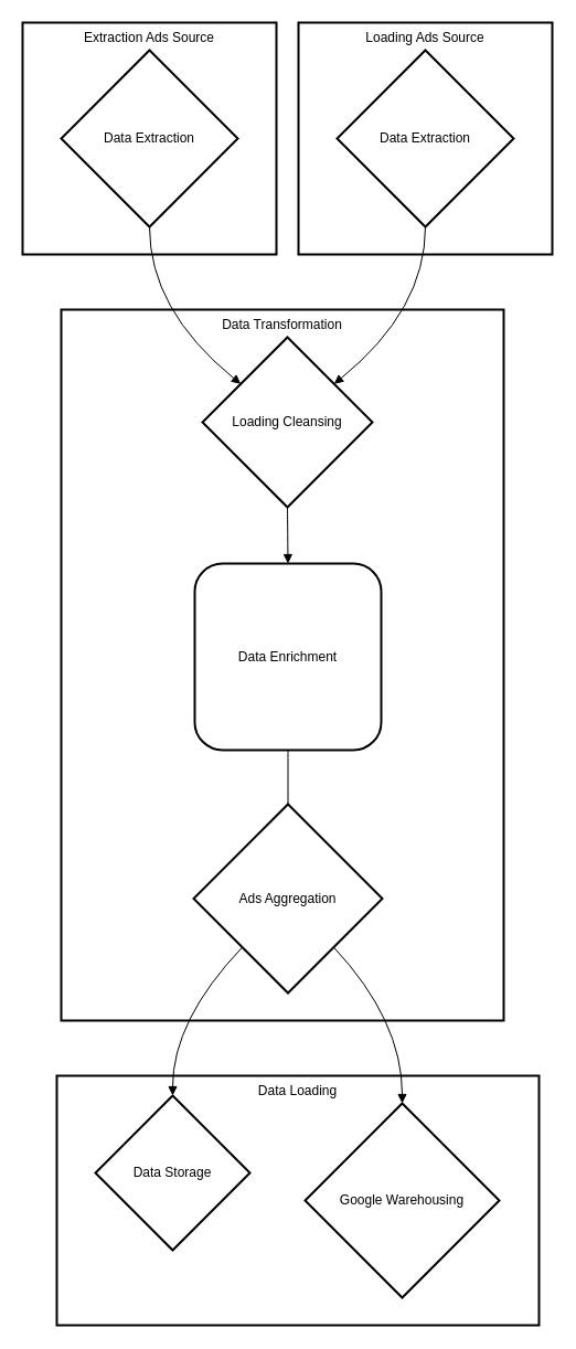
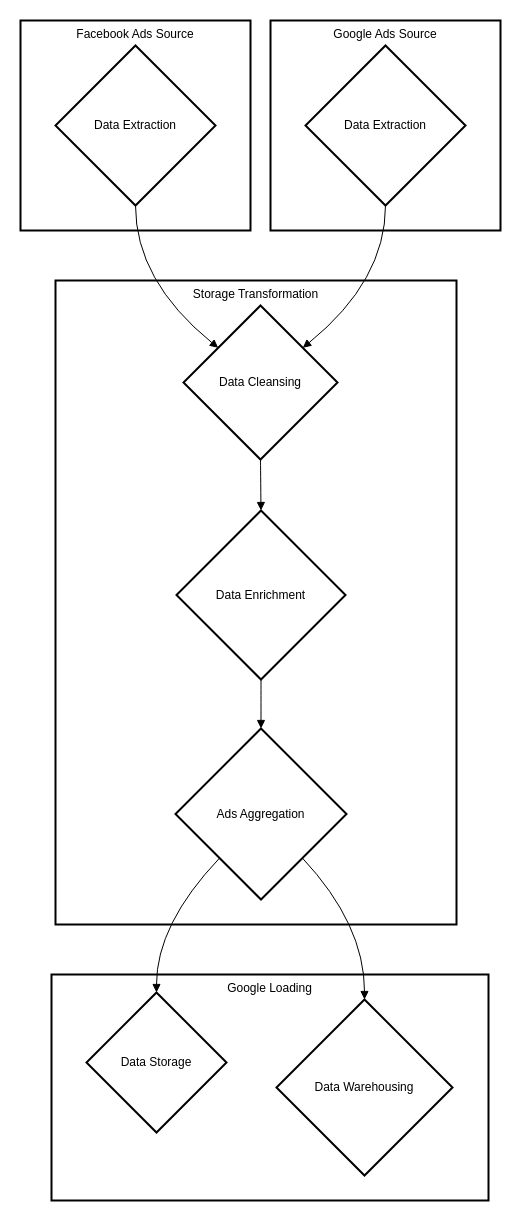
  <mxCell id="0" />
  <mxCell id="1" parent="0" />
- <mxCell id="2" value="Data Loading" style="whiteSpace=wrap;strokeWidth=2;verticalAlign=top;" vertex="1" parent="1"><mxGeometry x="51" y="974" width="437" height="226" as="geometry" /></mxCell>
+ <mxCell id="2" value="Google Loading" style="whiteSpace=wrap;strokeWidth=2;verticalAlign=top;" vertex="1" parent="1"><mxGeometry x="51" y="974" width="437" height="226" as="geometry" /></mxCell>
  <mxCell id="3" value="Data Storage" style="rhombus;strokeWidth=2;whiteSpace=wrap;" vertex="1" parent="1"><mxGeometry x="86" y="992" width="140" height="140" as="geometry" /></mxCell>
- <mxCell id="4" value="Google Warehousing" style="rhombus;strokeWidth=2;whiteSpace=wrap;" vertex="1" parent="1"><mxGeometry x="276" y="999" width="176" height="176" as="geometry" /></mxCell>
- <mxCell id="5" value="Data Transformation" style="whiteSpace=wrap;strokeWidth=2;verticalAlign=top;" vertex="1" parent="1"><mxGeometry x="55" y="280" width="401" height="644" as="geometry" /></mxCell>
- <mxCell id="6" value="Loading Cleansing" style="rhombus;strokeWidth=2;whiteSpace=wrap;" vertex="1" parent="1"><mxGeometry x="183" y="305" width="154" height="154" as="geometry" /></mxCell>
- <mxCell id="7" value="Data Enrichment" style="strokeWidth=2;whiteSpace=wrap;rounded=1;" vertex="1" parent="1"><mxGeometry x="176" y="510" width="169" height="169" as="geometry" /></mxCell>
+ <mxCell id="4" value="Data Warehousing" style="rhombus;strokeWidth=2;whiteSpace=wrap;" vertex="1" parent="1"><mxGeometry x="276" y="999" width="176" height="176" as="geometry" /></mxCell>
+ <mxCell id="5" value="Storage Transformation" style="whiteSpace=wrap;strokeWidth=2;verticalAlign=top;" vertex="1" parent="1"><mxGeometry x="55" y="280" width="401" height="644" as="geometry" /></mxCell>
+ <mxCell id="6" value="Data Cleansing" style="rhombus;strokeWidth=2;whiteSpace=wrap;" vertex="1" parent="1"><mxGeometry x="183" y="305" width="154" height="154" as="geometry" /></mxCell>
+ <mxCell id="7" value="Data Enrichment" style="rhombus;strokeWidth=2;whiteSpace=wrap;" vertex="1" parent="1"><mxGeometry x="176" y="510" width="169" height="169" as="geometry" /></mxCell>
  <mxCell id="8" value="Ads Aggregation" style="rhombus;strokeWidth=2;whiteSpace=wrap;" vertex="1" parent="1"><mxGeometry x="175" y="728" width="171" height="171" as="geometry" /></mxCell>
- <mxCell id="9" value="Loading Ads Source" style="whiteSpace=wrap;strokeWidth=2;verticalAlign=top;" vertex="1" parent="1"><mxGeometry x="270" width="230" height="210" as="geometry" y="20" /></mxCell>
+ <mxCell id="9" value="Google Ads Source" style="whiteSpace=wrap;strokeWidth=2;verticalAlign=top;" vertex="1" parent="1"><mxGeometry x="270" width="230" height="210" as="geometry" y="20" /></mxCell>
  <mxCell id="10" value="Data Extraction" style="rhombus;strokeWidth=2;whiteSpace=wrap;" vertex="1" parent="1"><mxGeometry x="305" y="45" width="160" height="160" as="geometry" /></mxCell>
- <mxCell id="11" value="Extraction Ads Source" style="whiteSpace=wrap;strokeWidth=2;verticalAlign=top;" vertex="1" parent="1"><mxGeometry width="230" height="210" as="geometry" x="20" y="20" /></mxCell>
+ <mxCell id="11" value="Facebook Ads Source" style="whiteSpace=wrap;strokeWidth=2;verticalAlign=top;" vertex="1" parent="1"><mxGeometry width="230" height="210" as="geometry" x="20" y="20" /></mxCell>
  <mxCell id="12" value="Data Extraction" style="rhombus;strokeWidth=2;whiteSpace=wrap;" vertex="1" parent="1"><mxGeometry x="55" y="45" width="160" height="160" as="geometry" /></mxCell>
  <mxCell id="13" value="" style="curved=1;startArrow=none;endArrow=block;exitX=0.5;exitY=1;entryX=0;entryY=0.09;" edge="1" parent="1" source="12" target="6"><mxGeometry relative="1" as="geometry"><Array as="points"><mxPoint x="135" y="280" /></Array></mxGeometry></mxCell>
  <mxCell id="14" value="" style="curved=1;startArrow=none;endArrow=block;exitX=0.5;exitY=1;entryX=1;entryY=0.09;" edge="1" parent="1" source="10" target="6"><mxGeometry relative="1" as="geometry"><Array as="points"><mxPoint x="385" y="280" /></Array></mxGeometry></mxCell>
  <mxCell id="15" value="" style="curved=1;startArrow=none;endArrow=block;exitX=0.5;exitY=1;entryX=0.5;entryY=0;" edge="1" parent="1" source="6" target="7"><mxGeometry relative="1" as="geometry"><Array as="points" /></mxGeometry></mxCell>
- <mxCell id="16" value="" style="curved=1;startArrow=none;endArrow=none;exitX=0.5;exitY=1;entryX=0.5;entryY=0;" edge="1" parent="1" source="7" target="8"><mxGeometry relative="1" as="geometry"><Array as="points" /></mxGeometry></mxCell>
+ <mxCell id="16" value="" style="curved=1;startArrow=none;endArrow=block;exitX=0.5;exitY=1;entryX=0.5;entryY=0;" edge="1" parent="1" source="7" target="8"><mxGeometry relative="1" as="geometry"><Array as="points" /></mxGeometry></mxCell>
  <mxCell id="17" value="" style="curved=1;startArrow=none;endArrow=block;exitX=0.03;exitY=1;entryX=0.5;entryY=0;" edge="1" parent="1" source="8" target="3"><mxGeometry relative="1" as="geometry"><Array as="points"><mxPoint x="156" y="924" /></Array></mxGeometry></mxCell>
  <mxCell id="18" value="" style="curved=1;startArrow=none;endArrow=block;exitX=0.97;exitY=1;entryX=0.5;entryY=0;" edge="1" parent="1" source="8" target="4"><mxGeometry relative="1" as="geometry"><Array as="points"><mxPoint x="364" y="924" /></Array></mxGeometry></mxCell>
